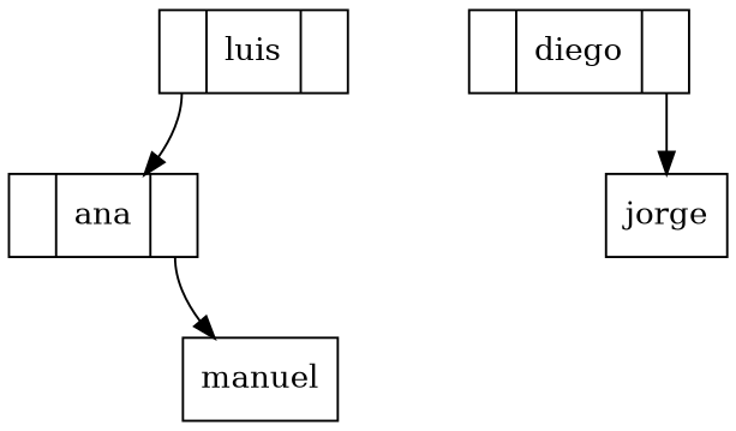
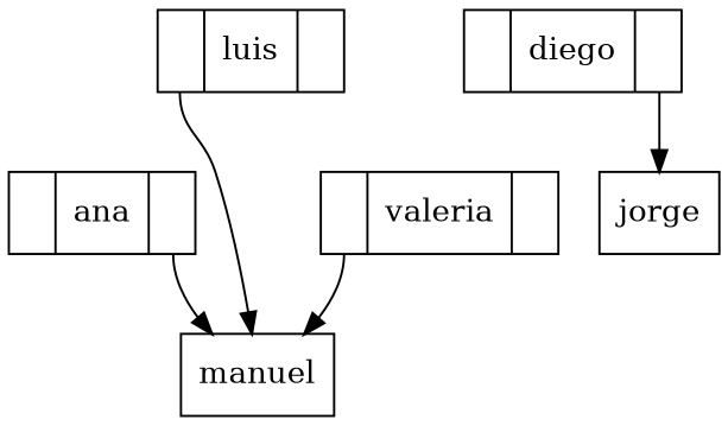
  digraph {
    rankdir=TB
    node [fillcolor=gray100 shape=record style=filled]
    edge [tailport=C0]
    n1 [label="<C0>|luis|<C1>"]
    n2 [label="<C0>|ana|<C1>"]
    n3 [label=manuel]
+   n4 [label="<C0>|valeria|<C1>"]
    n5 [label="<C0>|diego|<C1>"]
    n6 [label=jorge]
-   n1 -> n2
+   n1 -> n3
    n2 -> n3 [tailport=C1]
+   n4 -> n3
    n5 -> n6 [tailport=C1]
  }
